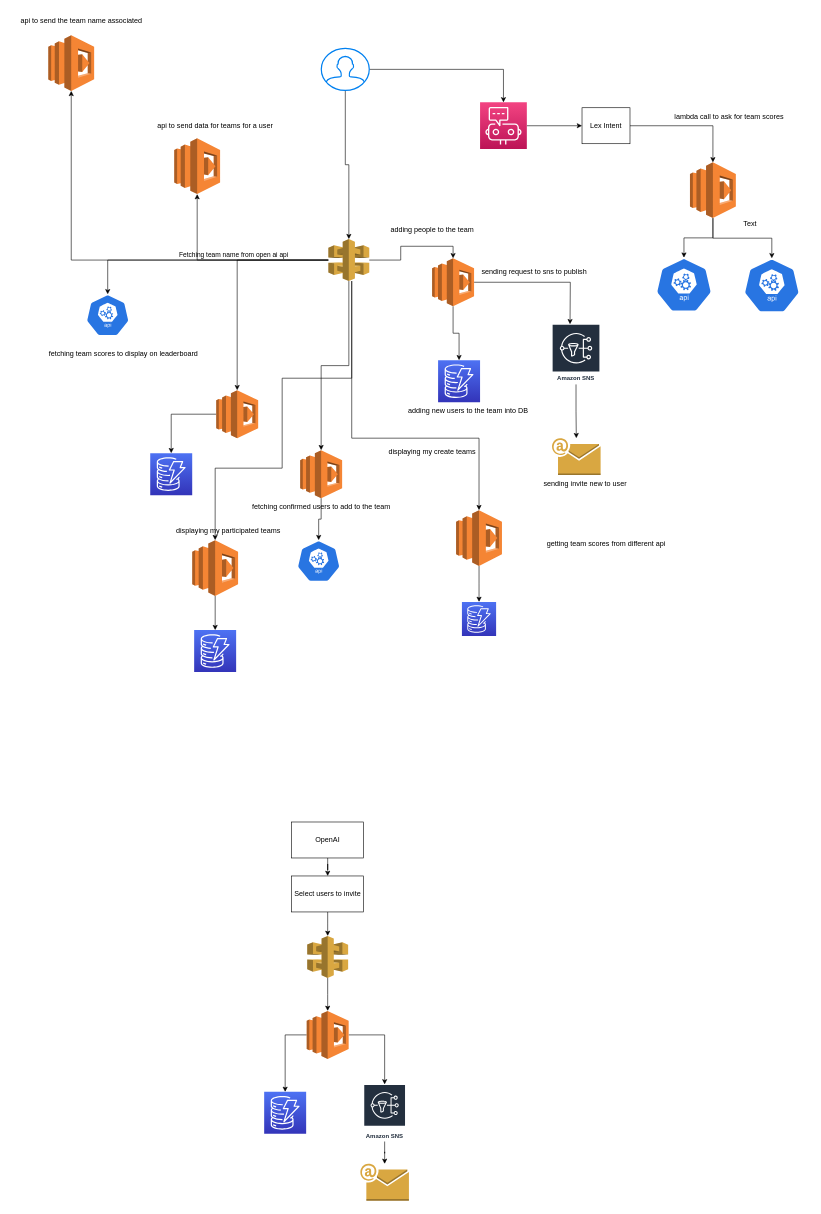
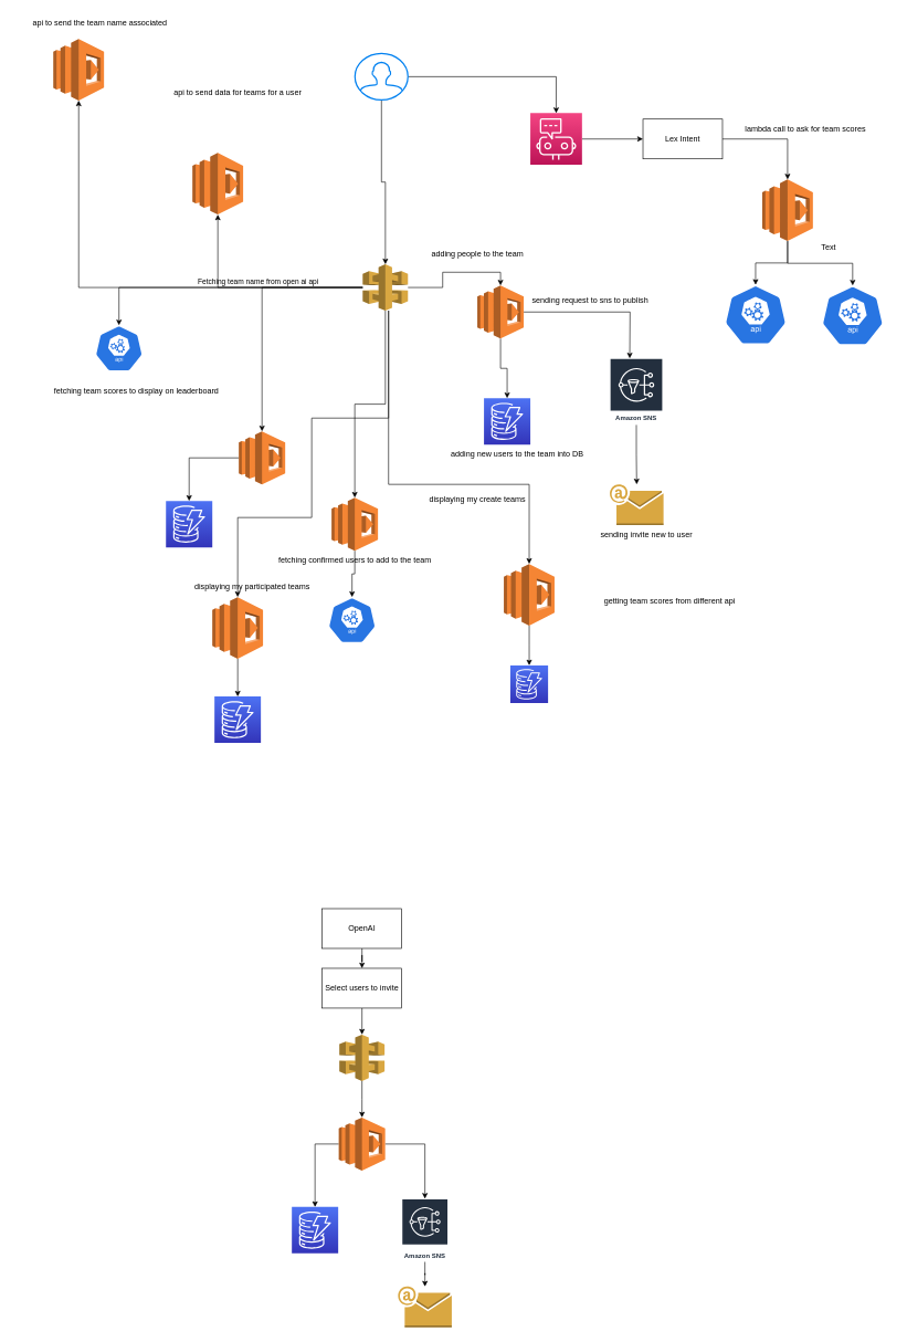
  <mxCell id="0" />
  <mxCell id="1" parent="0" />
  <mxCell id="2" value="" style="edgeStyle=orthogonalEdgeStyle;rounded=0;orthogonalLoop=1;jettySize=auto;html=1;" edge="1" parent="1" source="3" target="7"><mxGeometry relative="1" as="geometry" /></mxCell>
  <mxCell id="3" value="" style="outlineConnect=0;dashed=0;verticalLabelPosition=bottom;verticalAlign=top;align=center;html=1;shape=mxgraph.aws3.api_gateway;fillColor=#D9A741;gradientColor=none;" vertex="1" parent="1"><mxGeometry x="511.76" y="1560" width="68.25" height="70" as="geometry" /></mxCell>
  <mxCell id="4" value="" style="sketch=0;points=[[0,0,0],[0.25,0,0],[0.5,0,0],[0.75,0,0],[1,0,0],[0,1,0],[0.25,1,0],[0.5,1,0],[0.75,1,0],[1,1,0],[0,0.25,0],[0,0.5,0],[0,0.75,0],[1,0.25,0],[1,0.5,0],[1,0.75,0]];outlineConnect=0;fontColor=#232F3E;gradientColor=#4D72F3;gradientDirection=north;fillColor=#3334B9;strokeColor=#ffffff;dashed=0;verticalLabelPosition=bottom;verticalAlign=top;align=center;html=1;fontSize=12;fontStyle=0;aspect=fixed;shape=mxgraph.aws4.resourceIcon;resIcon=mxgraph.aws4.dynamodb;" vertex="1" parent="1"><mxGeometry x="440" y="1820" width="70" height="70" as="geometry" /></mxCell>
  <mxCell id="5" style="edgeStyle=orthogonalEdgeStyle;rounded=0;orthogonalLoop=1;jettySize=auto;html=1;entryX=0.5;entryY=0;entryDx=0;entryDy=0;entryPerimeter=0;" edge="1" parent="1" source="7" target="4"><mxGeometry relative="1" as="geometry" /></mxCell>
  <mxCell id="6" style="edgeStyle=orthogonalEdgeStyle;rounded=0;orthogonalLoop=1;jettySize=auto;html=1;" edge="1" parent="1" source="7" target="9"><mxGeometry relative="1" as="geometry" /></mxCell>
  <mxCell id="7" value="" style="outlineConnect=0;dashed=0;verticalLabelPosition=bottom;verticalAlign=top;align=center;html=1;shape=mxgraph.aws3.lambda;fillColor=#F58534;gradientColor=none;" vertex="1" parent="1"><mxGeometry x="510.88" y="1685" width="70" height="80" as="geometry" /></mxCell>
  <mxCell id="8" value="" style="edgeStyle=orthogonalEdgeStyle;rounded=0;orthogonalLoop=1;jettySize=auto;html=1;" edge="1" parent="1" source="9" target="10"><mxGeometry relative="1" as="geometry" /></mxCell>
  <mxCell id="9" value="Amazon SNS" style="sketch=0;outlineConnect=0;fontColor=#232F3E;gradientColor=none;strokeColor=#ffffff;fillColor=#232F3E;dashed=0;verticalLabelPosition=middle;verticalAlign=bottom;align=center;html=1;whiteSpace=wrap;fontSize=10;fontStyle=1;spacing=3;shape=mxgraph.aws4.productIcon;prIcon=mxgraph.aws4.sns;" vertex="1" parent="1"><mxGeometry x="605.88" y="1807.5" width="70" height="95" as="geometry" /></mxCell>
  <mxCell id="10" value="" style="outlineConnect=0;dashed=0;verticalLabelPosition=bottom;verticalAlign=top;align=center;html=1;shape=mxgraph.aws3.email;fillColor=#D9A741;gradientColor=none;" vertex="1" parent="1"><mxGeometry x="600.38" y="1940" width="81" height="61.5" as="geometry" /></mxCell>
  <mxCell id="11" value="" style="edgeStyle=orthogonalEdgeStyle;rounded=0;orthogonalLoop=1;jettySize=auto;html=1;" edge="1" parent="1" source="12" target="14"><mxGeometry relative="1" as="geometry" /></mxCell>
  <mxCell id="12" value="OpenAI" style="rounded=0;whiteSpace=wrap;html=1;" vertex="1" parent="1"><mxGeometry x="485.88" y="1370" width="120" height="60" as="geometry" /></mxCell>
  <mxCell id="13" value="" style="edgeStyle=orthogonalEdgeStyle;rounded=0;orthogonalLoop=1;jettySize=auto;html=1;" edge="1" parent="1" source="14" target="3"><mxGeometry relative="1" as="geometry" /></mxCell>
  <mxCell id="14" value="Select users to invite" style="rounded=0;whiteSpace=wrap;html=1;" vertex="1" parent="1"><mxGeometry x="485.88" y="1460" width="120" height="60" as="geometry" /></mxCell>
  <mxCell id="15" style="edgeStyle=orthogonalEdgeStyle;rounded=0;orthogonalLoop=1;jettySize=auto;html=1;entryX=0.5;entryY=0;entryDx=0;entryDy=0;entryPerimeter=0;" edge="1" parent="1" source="24" target="27"><mxGeometry relative="1" as="geometry" /></mxCell>
  <mxCell id="16" value="Fetching team name from open ai api" style="edgeLabel;html=1;align=center;verticalAlign=middle;resizable=0;points=[];" vertex="1" connectable="0" parent="15"><mxGeometry x="-0.225" y="-10" relative="1" as="geometry"><mxPoint x="-16" as="offset" /></mxGeometry></mxCell>
  <mxCell id="17" style="edgeStyle=orthogonalEdgeStyle;rounded=0;orthogonalLoop=1;jettySize=auto;html=1;entryX=0.5;entryY=0;entryDx=0;entryDy=0;entryPerimeter=0;" edge="1" parent="1" source="24" target="32"><mxGeometry relative="1" as="geometry" /></mxCell>
  <mxCell id="18" style="edgeStyle=orthogonalEdgeStyle;rounded=0;orthogonalLoop=1;jettySize=auto;html=1;entryX=0.5;entryY=0;entryDx=0;entryDy=0;entryPerimeter=0;" edge="1" parent="1" source="24" target="36"><mxGeometry relative="1" as="geometry" /></mxCell>
  <mxCell id="19" style="edgeStyle=orthogonalEdgeStyle;rounded=0;orthogonalLoop=1;jettySize=auto;html=1;entryX=0.5;entryY=0;entryDx=0;entryDy=0;entryPerimeter=0;" edge="1" parent="1" source="24" target="47"><mxGeometry relative="1" as="geometry"><Array as="points"><mxPoint x="586" y="730" /><mxPoint x="798" y="730" /></Array></mxGeometry></mxCell>
  <mxCell id="20" style="edgeStyle=orthogonalEdgeStyle;rounded=0;orthogonalLoop=1;jettySize=auto;html=1;entryX=0.5;entryY=0;entryDx=0;entryDy=0;entryPerimeter=0;" edge="1" parent="1" source="24" target="51"><mxGeometry relative="1" as="geometry"><Array as="points"><mxPoint x="586" y="630" /><mxPoint x="470" y="630" /><mxPoint x="470" y="780" /><mxPoint x="358" y="780" /></Array></mxGeometry></mxCell>
  <mxCell id="21" style="edgeStyle=orthogonalEdgeStyle;rounded=0;orthogonalLoop=1;jettySize=auto;html=1;entryX=0.5;entryY=0;entryDx=0;entryDy=0;entryPerimeter=0;" edge="1" parent="1" source="24" target="54"><mxGeometry relative="1" as="geometry" /></mxCell>
  <mxCell id="22" style="edgeStyle=orthogonalEdgeStyle;rounded=0;orthogonalLoop=1;jettySize=auto;html=1;" edge="1" parent="1" source="24" target="69"><mxGeometry relative="1" as="geometry" /></mxCell>
  <mxCell id="23" style="edgeStyle=orthogonalEdgeStyle;rounded=0;orthogonalLoop=1;jettySize=auto;html=1;" edge="1" parent="1" source="24" target="68"><mxGeometry relative="1" as="geometry" /></mxCell>
  <mxCell id="24" value="" style="outlineConnect=0;dashed=0;verticalLabelPosition=bottom;verticalAlign=top;align=center;html=1;shape=mxgraph.aws3.api_gateway;fillColor=#D9A741;gradientColor=none;" vertex="1" parent="1"><mxGeometry x="547" y="398" width="68.25" height="70" as="geometry" /></mxCell>
  <mxCell id="25" value="" style="sketch=0;points=[[0,0,0],[0.25,0,0],[0.5,0,0],[0.75,0,0],[1,0,0],[0,1,0],[0.25,1,0],[0.5,1,0],[0.75,1,0],[1,1,0],[0,0.25,0],[0,0.5,0],[0,0.75,0],[1,0.25,0],[1,0.5,0],[1,0.75,0]];outlineConnect=0;fontColor=#232F3E;gradientColor=#4D72F3;gradientDirection=north;fillColor=#3334B9;strokeColor=#ffffff;dashed=0;verticalLabelPosition=bottom;verticalAlign=top;align=center;html=1;fontSize=12;fontStyle=0;aspect=fixed;shape=mxgraph.aws4.resourceIcon;resIcon=mxgraph.aws4.dynamodb;" vertex="1" parent="1"><mxGeometry x="250" y="755" width="70" height="70" as="geometry" /></mxCell>
  <mxCell id="26" style="edgeStyle=orthogonalEdgeStyle;rounded=0;orthogonalLoop=1;jettySize=auto;html=1;entryX=0.5;entryY=0;entryDx=0;entryDy=0;entryPerimeter=0;" edge="1" parent="1" source="27" target="25"><mxGeometry relative="1" as="geometry" /></mxCell>
  <mxCell id="27" value="" style="outlineConnect=0;dashed=0;verticalLabelPosition=bottom;verticalAlign=top;align=center;html=1;shape=mxgraph.aws3.lambda;fillColor=#F58534;gradientColor=none;" vertex="1" parent="1"><mxGeometry x="360" y="650" width="70" height="80" as="geometry" /></mxCell>
  <mxCell id="28" value="" style="edgeStyle=orthogonalEdgeStyle;rounded=0;orthogonalLoop=1;jettySize=auto;html=1;" edge="1" parent="1" source="30" target="24"><mxGeometry relative="1" as="geometry" /></mxCell>
  <mxCell id="29" style="edgeStyle=orthogonalEdgeStyle;rounded=0;orthogonalLoop=1;jettySize=auto;html=1;entryX=0.5;entryY=0;entryDx=0;entryDy=0;entryPerimeter=0;" edge="1" parent="1" source="30" target="57"><mxGeometry relative="1" as="geometry" /></mxCell>
  <mxCell id="30" value="" style="html=1;verticalLabelPosition=bottom;align=center;labelBackgroundColor=#ffffff;verticalAlign=top;strokeWidth=2;strokeColor=#0080F0;shadow=0;dashed=0;shape=mxgraph.ios7.icons.user;" vertex="1" parent="1"><mxGeometry x="535.25" y="80" width="80" height="70" as="geometry" /></mxCell>
  <mxCell id="31" value="" style="edgeStyle=orthogonalEdgeStyle;rounded=0;orthogonalLoop=1;jettySize=auto;html=1;" edge="1" parent="1" source="32" target="45"><mxGeometry relative="1" as="geometry" /></mxCell>
  <mxCell id="32" value="" style="outlineConnect=0;dashed=0;verticalLabelPosition=bottom;verticalAlign=top;align=center;html=1;shape=mxgraph.aws3.lambda;fillColor=#F58534;gradientColor=none;" vertex="1" parent="1"><mxGeometry x="500" y="750" width="70" height="80" as="geometry" /></mxCell>
  <mxCell id="33" value="fetching confirmed users to add to the team" style="text;html=1;align=center;verticalAlign=middle;resizable=0;points=[];autosize=1;strokeColor=none;fillColor=none;rotation=0;" vertex="1" parent="1"><mxGeometry x="410" y="830" width="250" height="30" as="geometry" /></mxCell>
  <mxCell id="34" style="edgeStyle=orthogonalEdgeStyle;rounded=0;orthogonalLoop=1;jettySize=auto;html=1;" edge="1" parent="1" source="36"><mxGeometry relative="1" as="geometry"><mxPoint x="950" y="540" as="targetPoint" /></mxGeometry></mxCell>
  <mxCell id="35" value="" style="edgeStyle=orthogonalEdgeStyle;rounded=0;orthogonalLoop=1;jettySize=auto;html=1;" edge="1" parent="1" source="36" target="43"><mxGeometry relative="1" as="geometry" /></mxCell>
  <mxCell id="36" value="" style="outlineConnect=0;dashed=0;verticalLabelPosition=bottom;verticalAlign=top;align=center;html=1;shape=mxgraph.aws3.lambda;fillColor=#F58534;gradientColor=none;" vertex="1" parent="1"><mxGeometry x="720" y="430" width="70" height="80" as="geometry" /></mxCell>
  <mxCell id="37" value="adding people to the team" style="text;html=1;align=center;verticalAlign=middle;resizable=0;points=[];autosize=1;strokeColor=none;fillColor=none;" vertex="1" parent="1"><mxGeometry x="640" y="368" width="160" height="30" as="geometry" /></mxCell>
  <mxCell id="38" value="" style="edgeStyle=orthogonalEdgeStyle;rounded=0;orthogonalLoop=1;jettySize=auto;html=1;" edge="1" parent="1" source="39" target="40"><mxGeometry relative="1" as="geometry" /></mxCell>
  <mxCell id="39" value="Amazon SNS" style="sketch=0;outlineConnect=0;fontColor=#232F3E;gradientColor=none;strokeColor=#ffffff;fillColor=#232F3E;dashed=0;verticalLabelPosition=middle;verticalAlign=bottom;align=center;html=1;whiteSpace=wrap;fontSize=10;fontStyle=1;spacing=3;shape=mxgraph.aws4.productIcon;prIcon=mxgraph.aws4.sns;" vertex="1" parent="1"><mxGeometry x="920" y="540" width="80" height="100" as="geometry" /></mxCell>
  <mxCell id="40" value="" style="outlineConnect=0;dashed=0;verticalLabelPosition=bottom;verticalAlign=top;align=center;html=1;shape=mxgraph.aws3.email;fillColor=#D9A741;gradientColor=none;" vertex="1" parent="1"><mxGeometry x="920" y="730" width="81" height="61.5" as="geometry" /></mxCell>
  <mxCell id="41" value="sending request to sns to publish&lt;br&gt;" style="text;html=1;align=center;verticalAlign=middle;resizable=0;points=[];autosize=1;strokeColor=none;fillColor=none;" vertex="1" parent="1"><mxGeometry x="790" y="438" width="200" height="30" as="geometry" /></mxCell>
  <mxCell id="42" value="sending invite new to user" style="text;html=1;align=center;verticalAlign=middle;resizable=0;points=[];autosize=1;strokeColor=none;fillColor=none;" vertex="1" parent="1"><mxGeometry x="890" y="791.5" width="170" height="30" as="geometry" /></mxCell>
  <mxCell id="43" value="" style="sketch=0;points=[[0,0,0],[0.25,0,0],[0.5,0,0],[0.75,0,0],[1,0,0],[0,1,0],[0.25,1,0],[0.5,1,0],[0.75,1,0],[1,1,0],[0,0.25,0],[0,0.5,0],[0,0.75,0],[1,0.25,0],[1,0.5,0],[1,0.75,0]];outlineConnect=0;fontColor=#232F3E;gradientColor=#4D72F3;gradientDirection=north;fillColor=#3334B9;strokeColor=#ffffff;dashed=0;verticalLabelPosition=bottom;verticalAlign=top;align=center;html=1;fontSize=12;fontStyle=0;aspect=fixed;shape=mxgraph.aws4.resourceIcon;resIcon=mxgraph.aws4.dynamodb;" vertex="1" parent="1"><mxGeometry x="730" y="600" width="70" height="70" as="geometry" /></mxCell>
  <mxCell id="44" value="adding new users to the team into DB" style="text;html=1;align=center;verticalAlign=middle;resizable=0;points=[];autosize=1;strokeColor=none;fillColor=none;" vertex="1" parent="1"><mxGeometry x="670" y="670" width="220" height="30" as="geometry" /></mxCell>
  <mxCell id="45" value="" style="sketch=0;html=1;dashed=0;whitespace=wrap;fillColor=#2875E2;strokeColor=#ffffff;points=[[0.005,0.63,0],[0.1,0.2,0],[0.9,0.2,0],[0.5,0,0],[0.995,0.63,0],[0.72,0.99,0],[0.5,1,0],[0.28,0.99,0]];verticalLabelPosition=bottom;align=center;verticalAlign=top;shape=mxgraph.kubernetes.icon;prIcon=api" vertex="1" parent="1"><mxGeometry x="481.77" y="900" width="98.23" height="70" as="geometry" /></mxCell>
  <mxCell id="46" value="" style="edgeStyle=orthogonalEdgeStyle;rounded=0;orthogonalLoop=1;jettySize=auto;html=1;" edge="1" parent="1" source="47" target="49"><mxGeometry relative="1" as="geometry" /></mxCell>
  <mxCell id="47" value="" style="outlineConnect=0;dashed=0;verticalLabelPosition=bottom;verticalAlign=top;align=center;html=1;shape=mxgraph.aws3.lambda;fillColor=#F58534;gradientColor=none;" vertex="1" parent="1"><mxGeometry x="760" y="850" width="76.5" height="93" as="geometry" /></mxCell>
  <mxCell id="48" value="displaying my create teams" style="text;html=1;align=center;verticalAlign=middle;resizable=0;points=[];autosize=1;strokeColor=none;fillColor=none;" vertex="1" parent="1"><mxGeometry x="635" y="738" width="170" height="30" as="geometry" /></mxCell>
  <mxCell id="49" value="" style="sketch=0;points=[[0,0,0],[0.25,0,0],[0.5,0,0],[0.75,0,0],[1,0,0],[0,1,0],[0.25,1,0],[0.5,1,0],[0.75,1,0],[1,1,0],[0,0.25,0],[0,0.5,0],[0,0.75,0],[1,0.25,0],[1,0.5,0],[1,0.75,0]];outlineConnect=0;fontColor=#232F3E;gradientColor=#4D72F3;gradientDirection=north;fillColor=#3334B9;strokeColor=#ffffff;dashed=0;verticalLabelPosition=bottom;verticalAlign=top;align=center;html=1;fontSize=12;fontStyle=0;aspect=fixed;shape=mxgraph.aws4.resourceIcon;resIcon=mxgraph.aws4.dynamodb;" vertex="1" parent="1"><mxGeometry x="769.75" y="1003" width="57" height="57" as="geometry" /></mxCell>
  <mxCell id="50" style="edgeStyle=orthogonalEdgeStyle;rounded=0;orthogonalLoop=1;jettySize=auto;html=1;" edge="1" parent="1" source="51" target="53"><mxGeometry relative="1" as="geometry" /></mxCell>
  <mxCell id="51" value="" style="outlineConnect=0;dashed=0;verticalLabelPosition=bottom;verticalAlign=top;align=center;html=1;shape=mxgraph.aws3.lambda;fillColor=#F58534;gradientColor=none;" vertex="1" parent="1"><mxGeometry x="320" y="900" width="76.5" height="93" as="geometry" /></mxCell>
  <mxCell id="52" value="displaying my participated teams" style="text;html=1;align=center;verticalAlign=middle;resizable=0;points=[];autosize=1;strokeColor=none;fillColor=none;" vertex="1" parent="1"><mxGeometry x="280" y="870" width="200" height="30" as="geometry" /></mxCell>
  <mxCell id="53" value="" style="sketch=0;points=[[0,0,0],[0.25,0,0],[0.5,0,0],[0.75,0,0],[1,0,0],[0,1,0],[0.25,1,0],[0.5,1,0],[0.75,1,0],[1,1,0],[0,0.25,0],[0,0.5,0],[0,0.75,0],[1,0.25,0],[1,0.5,0],[1,0.75,0]];outlineConnect=0;fontColor=#232F3E;gradientColor=#4D72F3;gradientDirection=north;fillColor=#3334B9;strokeColor=#ffffff;dashed=0;verticalLabelPosition=bottom;verticalAlign=top;align=center;html=1;fontSize=12;fontStyle=0;aspect=fixed;shape=mxgraph.aws4.resourceIcon;resIcon=mxgraph.aws4.dynamodb;" vertex="1" parent="1"><mxGeometry x="323.25" y="1050" width="70" height="70" as="geometry" /></mxCell>
  <mxCell id="54" value="" style="sketch=0;html=1;dashed=0;whitespace=wrap;fillColor=#2875E2;strokeColor=#ffffff;points=[[0.005,0.63,0],[0.1,0.2,0],[0.9,0.2,0],[0.5,0,0],[0.995,0.63,0],[0.72,0.99,0],[0.5,1,0],[0.28,0.99,0]];verticalLabelPosition=bottom;align=center;verticalAlign=top;shape=mxgraph.kubernetes.icon;prIcon=api" vertex="1" parent="1"><mxGeometry x="130" y="490" width="98.23" height="70" as="geometry" /></mxCell>
  <mxCell id="55" value="fetching team scores to display on leaderboard" style="text;html=1;align=center;verticalAlign=middle;resizable=0;points=[];autosize=1;strokeColor=none;fillColor=none;" vertex="1" parent="1"><mxGeometry x="70" y="575" width="270" height="30" as="geometry" /></mxCell>
  <mxCell id="56" style="edgeStyle=orthogonalEdgeStyle;rounded=0;orthogonalLoop=1;jettySize=auto;html=1;entryX=0;entryY=0.5;entryDx=0;entryDy=0;" edge="1" parent="1" source="57" target="59"><mxGeometry relative="1" as="geometry" /></mxCell>
  <mxCell id="57" value="" style="sketch=0;points=[[0,0,0],[0.25,0,0],[0.5,0,0],[0.75,0,0],[1,0,0],[0,1,0],[0.25,1,0],[0.5,1,0],[0.75,1,0],[1,1,0],[0,0.25,0],[0,0.5,0],[0,0.75,0],[1,0.25,0],[1,0.5,0],[1,0.75,0]];points=[[0,0,0],[0.25,0,0],[0.5,0,0],[0.75,0,0],[1,0,0],[0,1,0],[0.25,1,0],[0.5,1,0],[0.75,1,0],[1,1,0],[0,0.25,0],[0,0.5,0],[0,0.75,0],[1,0.25,0],[1,0.5,0],[1,0.75,0]];outlineConnect=0;fontColor=#232F3E;gradientColor=#F34482;gradientDirection=north;fillColor=#BC1356;strokeColor=#ffffff;dashed=0;verticalLabelPosition=bottom;verticalAlign=top;align=center;html=1;fontSize=12;fontStyle=0;aspect=fixed;shape=mxgraph.aws4.resourceIcon;resIcon=mxgraph.aws4.chatbot;" vertex="1" parent="1"><mxGeometry x="800" y="170" width="78" height="78" as="geometry" /></mxCell>
  <mxCell id="58" style="edgeStyle=orthogonalEdgeStyle;rounded=0;orthogonalLoop=1;jettySize=auto;html=1;entryX=0.5;entryY=0;entryDx=0;entryDy=0;entryPerimeter=0;" edge="1" parent="1" source="59" target="62"><mxGeometry relative="1" as="geometry" /></mxCell>
- <mxCell id="59" value="Lex Intent" style="rounded=0;whiteSpace=wrap;html=1;" vertex="1" parent="1"><mxGeometry x="970" y="179" width="80" height="60" as="geometry" /></mxCell>
+ <mxCell id="59" value="Lex Intent" style="rounded=0;whiteSpace=wrap;html=1;" vertex="1" parent="1"><mxGeometry x="970" y="179" width="120" height="60" as="geometry" /></mxCell>
  <mxCell id="60" style="edgeStyle=orthogonalEdgeStyle;rounded=0;orthogonalLoop=1;jettySize=auto;html=1;entryX=0.5;entryY=0;entryDx=0;entryDy=0;entryPerimeter=0;" edge="1" parent="1" source="62" target="63"><mxGeometry relative="1" as="geometry" /></mxCell>
  <mxCell id="61" style="edgeStyle=orthogonalEdgeStyle;rounded=0;orthogonalLoop=1;jettySize=auto;html=1;entryX=0.5;entryY=0;entryDx=0;entryDy=0;entryPerimeter=0;" edge="1" parent="1" source="62" target="64"><mxGeometry relative="1" as="geometry" /></mxCell>
  <mxCell id="62" value="" style="outlineConnect=0;dashed=0;verticalLabelPosition=bottom;verticalAlign=top;align=center;html=1;shape=mxgraph.aws3.lambda;fillColor=#F58534;gradientColor=none;" vertex="1" parent="1"><mxGeometry x="1150" y="270" width="76.5" height="93" as="geometry" /></mxCell>
  <mxCell id="63" value="" style="sketch=0;html=1;dashed=0;whitespace=wrap;fillColor=#2875E2;strokeColor=#ffffff;points=[[0.005,0.63,0],[0.1,0.2,0],[0.9,0.2,0],[0.5,0,0],[0.995,0.63,0],[0.72,0.99,0],[0.5,1,0],[0.28,0.99,0]];verticalLabelPosition=bottom;align=center;verticalAlign=top;shape=mxgraph.kubernetes.icon;prIcon=api" vertex="1" parent="1"><mxGeometry x="1226.5" y="430" width="120" height="91" as="geometry" /></mxCell>
  <mxCell id="64" value="" style="sketch=0;html=1;dashed=0;whitespace=wrap;fillColor=#2875E2;strokeColor=#ffffff;points=[[0.005,0.63,0],[0.1,0.2,0],[0.9,0.2,0],[0.5,0,0],[0.995,0.63,0],[0.72,0.99,0],[0.5,1,0],[0.28,0.99,0]];verticalLabelPosition=bottom;align=center;verticalAlign=top;shape=mxgraph.kubernetes.icon;prIcon=api" vertex="1" parent="1"><mxGeometry x="1080" y="429" width="120" height="91" as="geometry" /></mxCell>
  <mxCell id="65" value="Text" style="text;html=1;align=center;verticalAlign=middle;resizable=0;points=[];autosize=1;strokeColor=none;fillColor=none;" vertex="1" parent="1"><mxGeometry x="1225" y="358" width="50" height="30" as="geometry" /></mxCell>
  <mxCell id="66" value="lambda call to ask for team scores" style="text;html=1;align=center;verticalAlign=middle;resizable=0;points=[];autosize=1;strokeColor=none;fillColor=none;" vertex="1" parent="1"><mxGeometry x="1110" y="179" width="210" height="30" as="geometry" /></mxCell>
  <mxCell id="67" value="getting team scores from different api&lt;br&gt;" style="text;html=1;align=center;verticalAlign=middle;resizable=0;points=[];autosize=1;strokeColor=none;fillColor=none;" vertex="1" parent="1"><mxGeometry x="900" y="891.5" width="220" height="30" as="geometry" /></mxCell>
  <mxCell id="68" value="" style="outlineConnect=0;dashed=0;verticalLabelPosition=bottom;verticalAlign=top;align=center;html=1;shape=mxgraph.aws3.lambda;fillColor=#F58534;gradientColor=none;" vertex="1" parent="1"><mxGeometry x="80" y="58" width="76.5" height="93" as="geometry" /></mxCell>
  <mxCell id="69" value="" style="outlineConnect=0;dashed=0;verticalLabelPosition=bottom;verticalAlign=top;align=center;html=1;shape=mxgraph.aws3.lambda;fillColor=#F58534;gradientColor=none;" vertex="1" parent="1"><mxGeometry x="290" y="230" width="76.5" height="93" as="geometry" /></mxCell>
- <mxCell id="70" value="api to send data for teams for a user" style="text;html=1;align=center;verticalAlign=middle;resizable=0;points=[];autosize=1;strokeColor=none;fillColor=none;" vertex="1" parent="1"><mxGeometry x="248.25" y="194" width="220" height="30" as="geometry" /></mxCell>
- <mxCell id="71" value="api to send the team name associated" style="text;html=1;align=center;verticalAlign=middle;resizable=0;points=[];autosize=1;strokeColor=none;fillColor=none;" vertex="1" parent="1"><mxGeometry x="20" y="20" width="230" height="30" as="geometry" /></mxCell>
+ <mxCell id="70" value="api to send data for teams for a user" style="text;html=1;align=center;verticalAlign=middle;resizable=0;points=[];autosize=1;strokeColor=none;fillColor=none;" vertex="1" parent="1"><mxGeometry x="248.25" y="124" width="220" height="30" as="geometry" /></mxCell>
+ <mxCell id="71" value="api to send the team name associated" style="text;html=1;align=center;verticalAlign=middle;resizable=0;points=[];autosize=1;strokeColor=none;fillColor=none;" vertex="1" parent="1"><mxGeometry x="35" y="20" width="230" height="30" as="geometry" /></mxCell>
